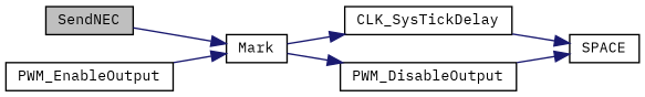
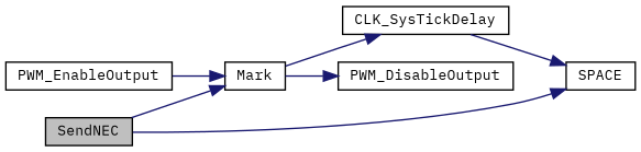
  digraph {
    fontname="IBM Plex Mono"
    rankdir=LR
    node [color=black fillcolor=white fontname="IBM Plex Mono" fontsize=10 shape=record style=filled]
    edge [color=midnightblue fontname="IBM Plex Mono" fontsize=10 labelfontname=Helvetica labelfontsize=10 style=solid]
    n1 [fillcolor=grey75 fontcolor=black height=0.2 label=SendNEC width=0.4]
    n2 [height=0.2 label=Mark width=0.4]
    n3 [height=0.2 label=SPACE width=0.4]
    n4 [height=0.2 label=CLK_SysTickDelay width=0.4]
    n5 [height=0.2 label=PWM_DisableOutput width=0.4]
    n6 [height=0.2 label=PWM_EnableOutput width=0.4]
    n1 -> n2
-   n5 -> n3
+   n1 -> n3
    n2 -> n4
    n2 -> n5
    n4 -> n3
    n6 -> n2
  }
